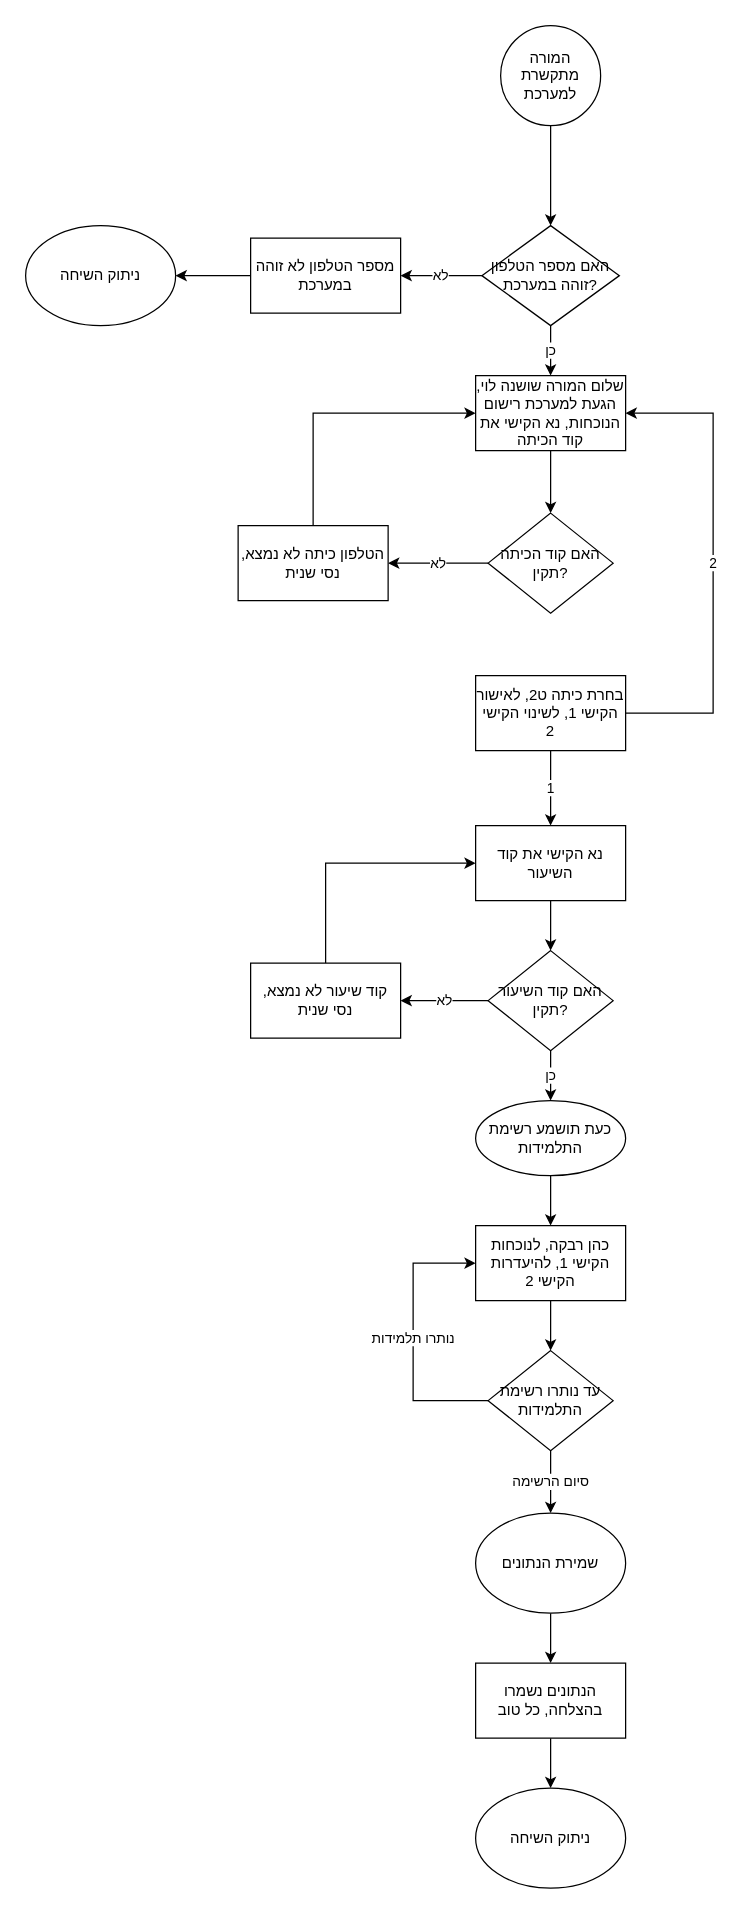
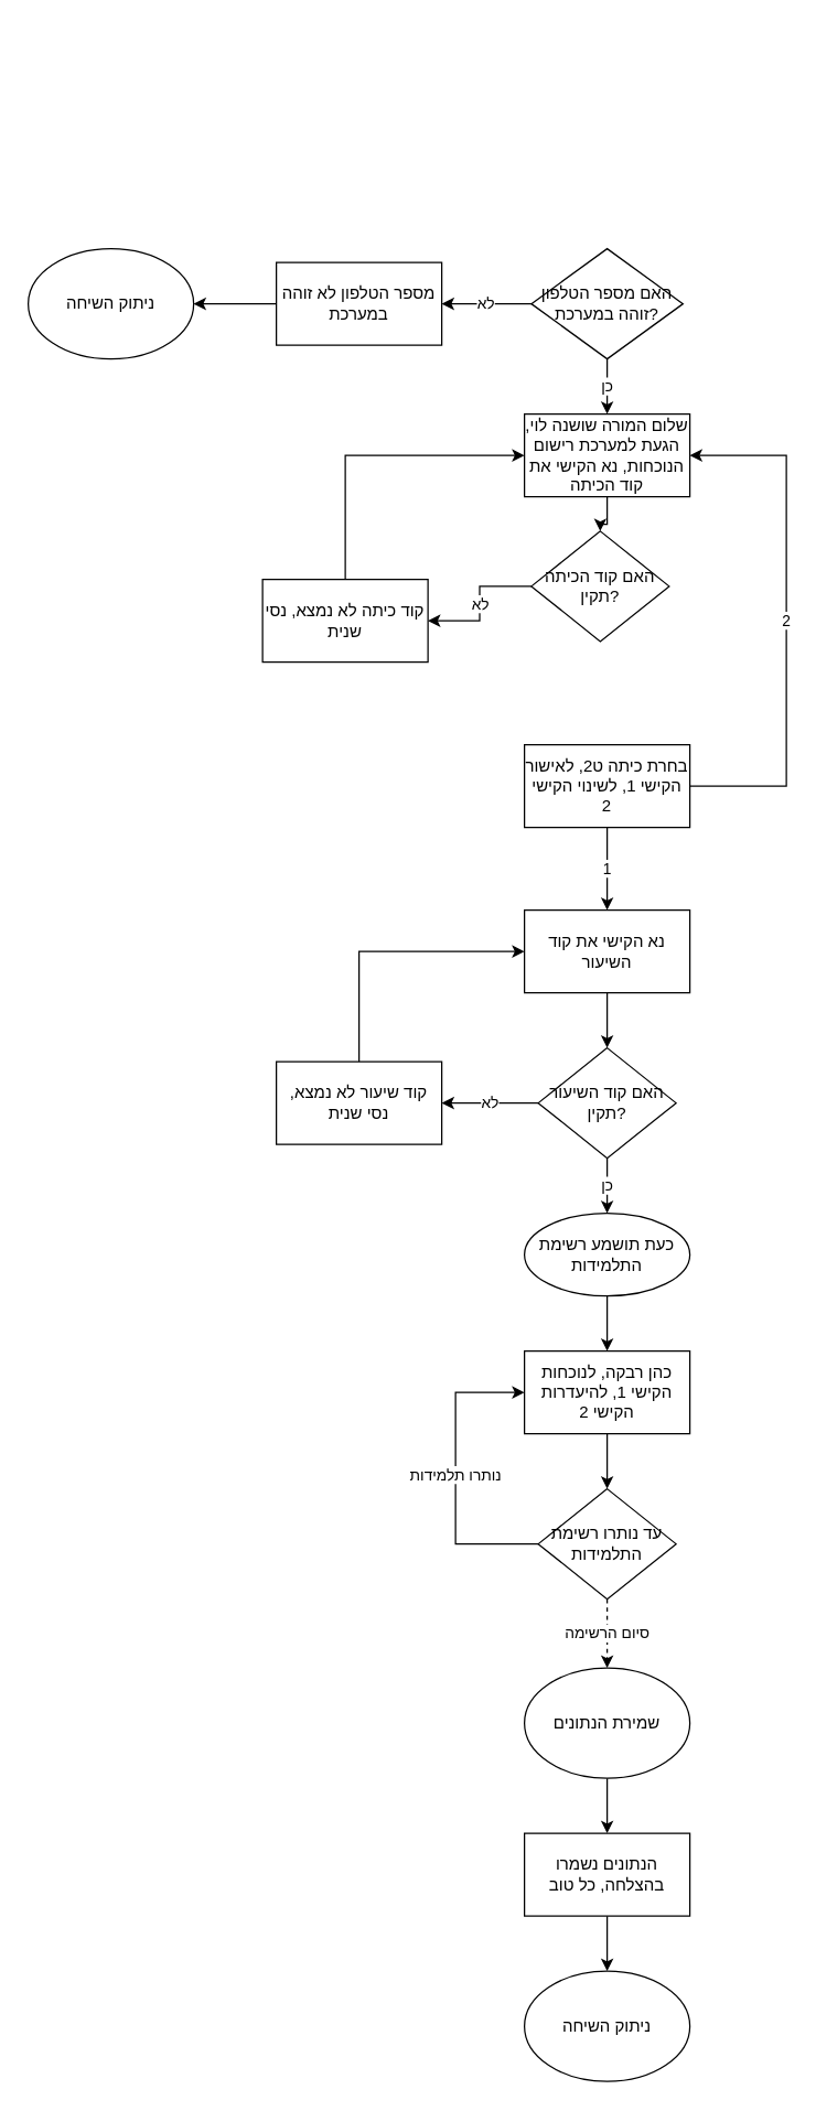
  <mxCell id="0" />
  <mxCell id="1" parent="0" />
- <mxCell id="2" value="" style="edgeStyle=orthogonalEdgeStyle;rounded=0;orthogonalLoop=1;jettySize=auto;html=1;" edge="1" parent="1" source="3" target="8"><mxGeometry relative="1" as="geometry" /></mxCell>
- <mxCell id="3" value="המורה מתקשרת למערכת" style="ellipse;whiteSpace=wrap;html=1;aspect=fixed;" vertex="1" parent="1"><mxGeometry x="400" y="20" width="80" height="80" as="geometry" /></mxCell>
  <mxCell id="4" value="" style="edgeStyle=orthogonalEdgeStyle;rounded=0;orthogonalLoop=1;jettySize=auto;html=1;" edge="1" parent="1" source="5" target="13"><mxGeometry relative="1" as="geometry" /></mxCell>
  <mxCell id="5" value="שלום המורה שושנה לוי, הגעת למערכת רישום הנוכחות, נא הקישי את קוד הכיתה" style="whiteSpace=wrap;html=1;" vertex="1" parent="1"><mxGeometry x="380" y="300" width="120" height="60" as="geometry" /></mxCell>
  <mxCell id="6" value="לא" style="edgeStyle=orthogonalEdgeStyle;rounded=0;orthogonalLoop=1;jettySize=auto;html=1;" edge="1" parent="1" source="8" target="10"><mxGeometry relative="1" as="geometry" /></mxCell>
  <mxCell id="7" value="כן" style="edgeStyle=orthogonalEdgeStyle;rounded=0;orthogonalLoop=1;jettySize=auto;html=1;" edge="1" parent="1" source="8" target="5"><mxGeometry relative="1" as="geometry" /></mxCell>
  <mxCell id="8" value="האם מספר הטלפון זוהה במערכת?" style="rhombus;whiteSpace=wrap;html=1;" vertex="1" parent="1"><mxGeometry x="385" y="180" width="110" height="80" as="geometry" /></mxCell>
  <mxCell id="9" value="" style="edgeStyle=orthogonalEdgeStyle;rounded=0;orthogonalLoop=1;jettySize=auto;html=1;" edge="1" parent="1" source="10" target="11"><mxGeometry relative="1" as="geometry" /></mxCell>
  <mxCell id="10" value="מספר הטלפון לא זוהה במערכת" style="whiteSpace=wrap;html=1;" vertex="1" parent="1"><mxGeometry x="200" y="190" width="120" height="60" as="geometry" /></mxCell>
  <mxCell id="11" value="ניתוק השיחה" style="ellipse;whiteSpace=wrap;html=1;" vertex="1" parent="1"><mxGeometry x="20" y="180" width="120" height="80" as="geometry" /></mxCell>
  <mxCell id="12" value="לא" style="edgeStyle=orthogonalEdgeStyle;rounded=0;orthogonalLoop=1;jettySize=auto;html=1;" edge="1" parent="1" source="13" target="18"><mxGeometry relative="1" as="geometry" /></mxCell>
- <mxCell id="13" value="האם קוד הכיתה תקין?" style="rhombus;whiteSpace=wrap;html=1;" vertex="1" parent="1"><mxGeometry x="390" y="410" width="100" height="80" as="geometry" /></mxCell>
+ <mxCell id="13" value="האם קוד הכיתה תקין?" style="rhombus;whiteSpace=wrap;html=1;" vertex="1" parent="1"><mxGeometry x="385" y="385" width="100" height="80" as="geometry" /></mxCell>
  <mxCell id="14" value="2" style="edgeStyle=orthogonalEdgeStyle;rounded=0;orthogonalLoop=1;jettySize=auto;html=1;entryX=1;entryY=0.5;entryDx=0;entryDy=0;" edge="1" parent="1" source="16" target="5"><mxGeometry relative="1" as="geometry"><Array as="points"><mxPoint x="570" y="570" /><mxPoint x="570" y="330" /></Array></mxGeometry></mxCell>
  <mxCell id="15" value="1" style="edgeStyle=orthogonalEdgeStyle;rounded=0;orthogonalLoop=1;jettySize=auto;html=1;" edge="1" parent="1" source="16" target="20"><mxGeometry relative="1" as="geometry" /></mxCell>
  <mxCell id="16" value="בחרת כיתה ט2, לאישור הקישי 1, לשינוי הקישי 2" style="whiteSpace=wrap;html=1;" vertex="1" parent="1"><mxGeometry x="380" y="540" width="120" height="60" as="geometry" /></mxCell>
  <mxCell id="17" style="edgeStyle=orthogonalEdgeStyle;rounded=0;orthogonalLoop=1;jettySize=auto;html=1;entryX=0;entryY=0.5;entryDx=0;entryDy=0;" edge="1" parent="1" source="18" target="5"><mxGeometry relative="1" as="geometry"><Array as="points"><mxPoint x="250" y="330" /></Array></mxGeometry></mxCell>
- <mxCell id="18" value="הטלפון כיתה לא נמצא, נסי שנית" style="whiteSpace=wrap;html=1;" vertex="1" parent="1"><mxGeometry x="190" y="420" width="120" height="60" as="geometry" /></mxCell>
+ <mxCell id="18" value="קוד כיתה לא נמצא, נסי שנית" style="whiteSpace=wrap;html=1;" vertex="1" parent="1"><mxGeometry x="190" y="420" width="120" height="60" as="geometry" /></mxCell>
  <mxCell id="19" value="" style="edgeStyle=orthogonalEdgeStyle;rounded=0;orthogonalLoop=1;jettySize=auto;html=1;" edge="1" parent="1" source="20" target="23"><mxGeometry relative="1" as="geometry" /></mxCell>
  <mxCell id="20" value="נא הקישי את קוד השיעור" style="whiteSpace=wrap;html=1;" vertex="1" parent="1"><mxGeometry x="380" y="660" width="120" height="60" as="geometry" /></mxCell>
  <mxCell id="21" value="לא" style="edgeStyle=orthogonalEdgeStyle;rounded=0;orthogonalLoop=1;jettySize=auto;html=1;" edge="1" parent="1" source="23" target="25"><mxGeometry relative="1" as="geometry" /></mxCell>
  <mxCell id="22" value="כן" style="edgeStyle=orthogonalEdgeStyle;rounded=0;orthogonalLoop=1;jettySize=auto;html=1;" edge="1" parent="1" source="23" target="27"><mxGeometry relative="1" as="geometry" /></mxCell>
  <mxCell id="23" value="האם קוד השיעור תקין?" style="rhombus;whiteSpace=wrap;html=1;" vertex="1" parent="1"><mxGeometry x="390" y="760" width="100" height="80" as="geometry" /></mxCell>
  <mxCell id="24" style="edgeStyle=orthogonalEdgeStyle;rounded=0;orthogonalLoop=1;jettySize=auto;html=1;entryX=0;entryY=0.5;entryDx=0;entryDy=0;" edge="1" parent="1" source="25" target="20"><mxGeometry relative="1" as="geometry"><Array as="points"><mxPoint x="260" y="690" /></Array></mxGeometry></mxCell>
  <mxCell id="25" value="קוד שיעור לא נמצא, נסי שנית" style="whiteSpace=wrap;html=1;" vertex="1" parent="1"><mxGeometry x="200" y="770" width="120" height="60" as="geometry" /></mxCell>
  <mxCell id="26" value="" style="edgeStyle=orthogonalEdgeStyle;rounded=0;orthogonalLoop=1;jettySize=auto;html=1;" edge="1" parent="1" source="27" target="29"><mxGeometry relative="1" as="geometry" /></mxCell>
  <mxCell id="27" value="כעת תושמע רשימת התלמידות" style="ellipse;whiteSpace=wrap;html=1;" vertex="1" parent="1"><mxGeometry x="380" y="880" width="120" height="60" as="geometry" /></mxCell>
  <mxCell id="28" value="" style="edgeStyle=orthogonalEdgeStyle;rounded=0;orthogonalLoop=1;jettySize=auto;html=1;" edge="1" parent="1" source="29" target="32"><mxGeometry relative="1" as="geometry" /></mxCell>
  <mxCell id="29" value="כהן רבקה, לנוכחות הקישי 1, להיעדרות הקישי 2" style="whiteSpace=wrap;html=1;" vertex="1" parent="1"><mxGeometry x="380" y="980" width="120" height="60" as="geometry" /></mxCell>
  <mxCell id="30" value="נותרו תלמידות" style="edgeStyle=orthogonalEdgeStyle;rounded=0;orthogonalLoop=1;jettySize=auto;html=1;entryX=0;entryY=0.5;entryDx=0;entryDy=0;exitX=0;exitY=0.5;exitDx=0;exitDy=0;" edge="1" parent="1" source="32" target="29"><mxGeometry relative="1" as="geometry"><mxPoint x="280" y="1150" as="sourcePoint" /><Array as="points"><mxPoint x="330" y="1120" /><mxPoint x="330" y="1010" /></Array></mxGeometry></mxCell>
- <mxCell id="31" value="סיום הרשימה" style="edgeStyle=orthogonalEdgeStyle;rounded=0;orthogonalLoop=1;jettySize=auto;html=1;" edge="1" parent="1" source="32" target="34"><mxGeometry relative="1" as="geometry" /></mxCell>
+ <mxCell id="31" value="סיום הרשימה" style="edgeStyle=orthogonalEdgeStyle;rounded=0;orthogonalLoop=1;jettySize=auto;html=1;dashed=1;" edge="1" parent="1" source="32" target="34"><mxGeometry relative="1" as="geometry" /></mxCell>
  <mxCell id="32" value="עד נותרו רשימת התלמידות" style="rhombus;whiteSpace=wrap;html=1;" vertex="1" parent="1"><mxGeometry x="390" y="1080" width="100" height="80" as="geometry" /></mxCell>
  <mxCell id="33" value="" style="edgeStyle=orthogonalEdgeStyle;rounded=0;orthogonalLoop=1;jettySize=auto;html=1;" edge="1" parent="1" source="34" target="36"><mxGeometry relative="1" as="geometry" /></mxCell>
  <mxCell id="34" value="שמירת הנתונים" style="ellipse;whiteSpace=wrap;html=1;" vertex="1" parent="1"><mxGeometry x="380" y="1210" width="120" height="80" as="geometry" /></mxCell>
  <mxCell id="35" value="" style="edgeStyle=orthogonalEdgeStyle;rounded=0;orthogonalLoop=1;jettySize=auto;html=1;" edge="1" parent="1" source="36" target="37"><mxGeometry relative="1" as="geometry" /></mxCell>
  <mxCell id="36" value="הנתונים נשמרו בהצלחה, כל טוב" style="whiteSpace=wrap;html=1;" vertex="1" parent="1"><mxGeometry x="380" y="1330" width="120" height="60" as="geometry" /></mxCell>
  <mxCell id="37" value="ניתוק השיחה" style="ellipse;whiteSpace=wrap;html=1;" vertex="1" parent="1"><mxGeometry x="380" y="1430" width="120" height="80" as="geometry" /></mxCell>
